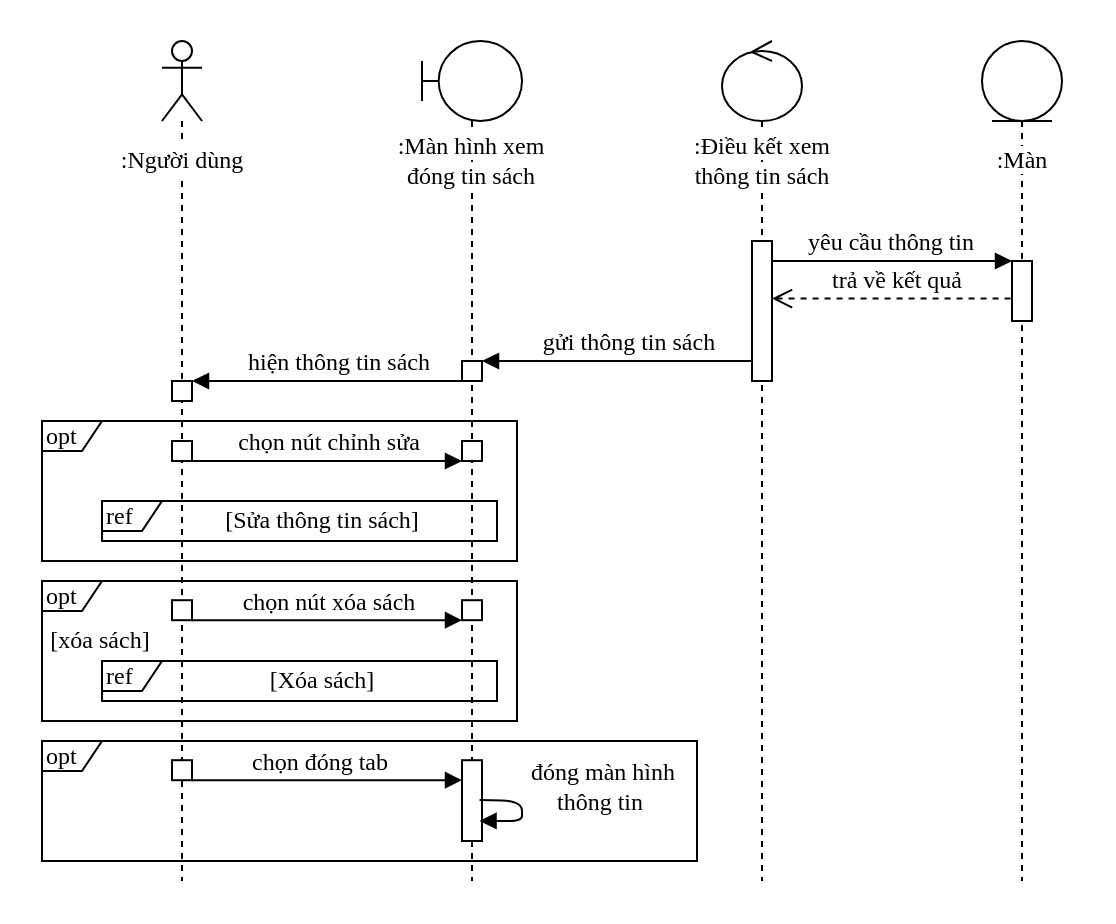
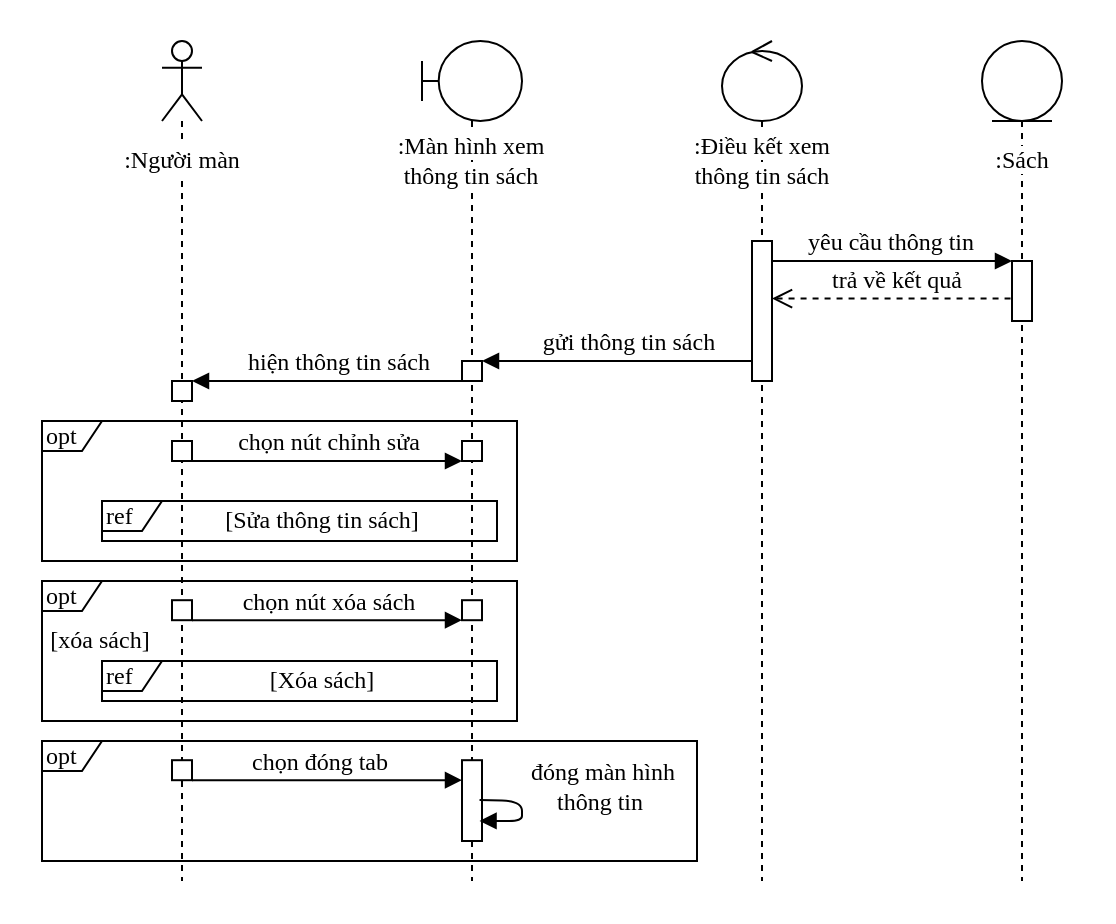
  <mxCell id="0" />
  <mxCell id="1" parent="0" />
  <mxCell id="2" value="" style="shape=umlLifeline;participant=umlActor;perimeter=lifelinePerimeter;whiteSpace=wrap;html=1;container=1;collapsible=0;recursiveResize=0;verticalAlign=top;spacingTop=36;labelBackgroundColor=#ffffff;outlineConnect=0;fontFamily=Times New Roman;fontSize=11;" parent="1" vertex="1"><mxGeometry x="80.5" y="20" width="20" height="420" as="geometry" /></mxCell>
  <mxCell id="3" value="" style="html=1;points=[];perimeter=orthogonalPerimeter;fontFamily=Times New Roman;fontSize=12;" parent="2" vertex="1"><mxGeometry x="5" y="170" width="10" height="10" as="geometry" /></mxCell>
- <mxCell id="4" value=":Người dùng" style="text;html=1;strokeColor=none;fillColor=#FFFFFF;align=center;verticalAlign=middle;whiteSpace=wrap;rounded=0;fontSize=12;fontFamily=Times New Roman;" parent="1" vertex="1"><mxGeometry x="55.5" y="70" width="70" height="20" as="geometry" /></mxCell>
+ <mxCell id="4" value=":Người màn" style="text;html=1;strokeColor=none;fillColor=#FFFFFF;align=center;verticalAlign=middle;whiteSpace=wrap;rounded=0;fontSize=12;fontFamily=Times New Roman;" parent="1" vertex="1"><mxGeometry x="55.5" y="70" width="70" height="20" as="geometry" /></mxCell>
  <mxCell id="5" value="" style="shape=umlLifeline;participant=umlBoundary;perimeter=lifelinePerimeter;whiteSpace=wrap;html=1;container=1;collapsible=0;recursiveResize=0;verticalAlign=top;spacingTop=36;labelBackgroundColor=#ffffff;outlineConnect=0;fontFamily=Times New Roman;fontSize=12;" parent="1" vertex="1"><mxGeometry x="210.5" y="20" width="50" height="420" as="geometry" /></mxCell>
  <mxCell id="6" value="" style="html=1;points=[];perimeter=orthogonalPerimeter;fontFamily=Times New Roman;fontSize=12;" parent="5" vertex="1"><mxGeometry x="20" y="160" width="10" height="10" as="geometry" /></mxCell>
  <mxCell id="7" value="" style="shape=umlLifeline;participant=umlControl;perimeter=lifelinePerimeter;whiteSpace=wrap;html=1;container=1;collapsible=0;recursiveResize=0;verticalAlign=top;spacingTop=36;labelBackgroundColor=#ffffff;outlineConnect=0;fontFamily=Times New Roman;fontSize=12;" parent="1" vertex="1"><mxGeometry x="360.5" y="20" width="40" height="420" as="geometry" /></mxCell>
  <mxCell id="8" value="" style="shape=umlLifeline;participant=umlEntity;perimeter=lifelinePerimeter;whiteSpace=wrap;html=1;container=1;collapsible=0;recursiveResize=0;verticalAlign=top;spacingTop=36;labelBackgroundColor=#ffffff;outlineConnect=0;fontFamily=Times New Roman;fontSize=12;" parent="1" vertex="1"><mxGeometry x="490.5" y="20" width="40" height="420" as="geometry" /></mxCell>
  <mxCell id="9" value="" style="html=1;points=[];perimeter=orthogonalPerimeter;fontFamily=Times New Roman;fontSize=12;" parent="8" vertex="1"><mxGeometry x="15" y="110" width="10" height="30" as="geometry" /></mxCell>
  <mxCell id="10" value="" style="html=1;points=[];perimeter=orthogonalPerimeter;fontFamily=Times New Roman;fontSize=12;" parent="1" vertex="1"><mxGeometry x="375.5" y="120" width="10" height="70" as="geometry" /></mxCell>
  <mxCell id="11" value="trả về kết quả" style="html=1;verticalAlign=bottom;endArrow=open;dashed=1;endSize=8;fontFamily=Times New Roman;fontSize=12;exitX=-0.072;exitY=0.626;exitDx=0;exitDy=0;exitPerimeter=0;" parent="1" source="9" target="10" edge="1"><mxGeometry x="-0.042" relative="1" as="geometry"><mxPoint x="500.5" y="190" as="sourcePoint" /><mxPoint x="420.5" y="190" as="targetPoint" /><Array as="points" /><mxPoint as="offset" /></mxGeometry></mxCell>
- <mxCell id="12" value="&lt;span style=&quot;background-color: rgb(255 , 255 , 255)&quot;&gt;:Màn hình xem đóng tin sách&lt;/span&gt;" style="text;html=1;strokeColor=none;fillColor=none;align=center;verticalAlign=middle;whiteSpace=wrap;rounded=0;fontFamily=Times New Roman;fontSize=12;" parent="1" vertex="1"><mxGeometry x="194.88" y="70" width="81.25" height="20" as="geometry" /></mxCell>
+ <mxCell id="12" value="&lt;span style=&quot;background-color: rgb(255 , 255 , 255)&quot;&gt;:Màn hình xem thông tin sách&lt;/span&gt;" style="text;html=1;strokeColor=none;fillColor=none;align=center;verticalAlign=middle;whiteSpace=wrap;rounded=0;fontFamily=Times New Roman;fontSize=12;" parent="1" vertex="1"><mxGeometry x="194.88" y="70" width="81.25" height="20" as="geometry" /></mxCell>
  <mxCell id="13" value="&lt;span style=&quot;background-color: rgb(255 , 255 , 255)&quot;&gt;:Điều kết&amp;nbsp;&lt;/span&gt;&lt;span style=&quot;background-color: rgb(255 , 255 , 255)&quot;&gt;xem thông tin sách&lt;/span&gt;" style="text;html=1;strokeColor=none;fillColor=none;align=center;verticalAlign=middle;whiteSpace=wrap;rounded=0;fontFamily=Times New Roman;fontSize=12;" parent="1" vertex="1"><mxGeometry x="336.75" y="70" width="87.5" height="20" as="geometry" /></mxCell>
- <mxCell id="14" value="&lt;span style=&quot;background-color: rgb(255 , 255 , 255)&quot;&gt;:Màn&lt;/span&gt;" style="text;html=1;strokeColor=none;fillColor=none;align=center;verticalAlign=middle;whiteSpace=wrap;rounded=0;fontFamily=Times New Roman;fontSize=12;" parent="1" vertex="1"><mxGeometry x="485.5" y="70" width="50" height="20" as="geometry" /></mxCell>
+ <mxCell id="14" value="&lt;span style=&quot;background-color: rgb(255 , 255 , 255)&quot;&gt;:Sách&lt;/span&gt;" style="text;html=1;strokeColor=none;fillColor=none;align=center;verticalAlign=middle;whiteSpace=wrap;rounded=0;fontFamily=Times New Roman;fontSize=12;" parent="1" vertex="1"><mxGeometry x="485.5" y="70" width="50" height="20" as="geometry" /></mxCell>
  <mxCell id="15" value="" style="html=1;verticalAlign=bottom;endArrow=block;" parent="1" source="10" target="9" edge="1"><mxGeometry width="80" relative="1" as="geometry"><mxPoint x="428" y="140" as="sourcePoint" /><mxPoint x="508" y="140" as="targetPoint" /><Array as="points"><mxPoint x="450.5" y="130" /></Array></mxGeometry></mxCell>
  <mxCell id="16" value="&lt;font face=&quot;times new roman&quot;&gt;&lt;span style=&quot;font-size: 12px&quot;&gt;yêu cầu thông tin&lt;/span&gt;&lt;/font&gt;" style="edgeLabel;html=1;align=center;verticalAlign=middle;resizable=0;points=[];" parent="15" vertex="1" connectable="0"><mxGeometry x="0.359" relative="1" as="geometry"><mxPoint x="-23.1" y="-10" as="offset" /></mxGeometry></mxCell>
  <mxCell id="17" value="" style="html=1;verticalAlign=bottom;endArrow=block;" parent="1" target="6" edge="1"><mxGeometry width="80" relative="1" as="geometry"><mxPoint x="375.5" y="180" as="sourcePoint" /><mxPoint x="385.5" y="114.71" as="targetPoint" /><Array as="points" /></mxGeometry></mxCell>
  <mxCell id="18" value="&lt;font face=&quot;times new roman&quot;&gt;&lt;span style=&quot;font-size: 12px&quot;&gt;gửi thông tin sách&lt;/span&gt;&lt;/font&gt;" style="edgeLabel;html=1;align=center;verticalAlign=middle;resizable=0;points=[];" parent="17" vertex="1" connectable="0"><mxGeometry x="0.359" relative="1" as="geometry"><mxPoint x="30" y="-10" as="offset" /></mxGeometry></mxCell>
  <mxCell id="19" value="" style="html=1;verticalAlign=bottom;endArrow=block;" parent="1" source="6" target="3" edge="1"><mxGeometry width="80" relative="1" as="geometry"><mxPoint x="227.95" y="-20" as="sourcePoint" /><mxPoint x="93.05" y="-20" as="targetPoint" /><Array as="points" /></mxGeometry></mxCell>
  <mxCell id="20" value="&lt;font face=&quot;times new roman&quot;&gt;&lt;span style=&quot;font-size: 12px&quot;&gt;hiện thông tin sách&lt;/span&gt;&lt;/font&gt;" style="edgeLabel;html=1;align=center;verticalAlign=middle;resizable=0;points=[];" parent="19" vertex="1" connectable="0"><mxGeometry x="0.359" relative="1" as="geometry"><mxPoint x="30" y="-10" as="offset" /></mxGeometry></mxCell>
  <mxCell id="21" value="opt" style="shape=umlFrame;whiteSpace=wrap;html=1;width=30;height=15;fontFamily=Times New Roman;fontSize=12;align=left;" parent="1" vertex="1"><mxGeometry x="20.5" y="210" width="237.5" height="70" as="geometry" /></mxCell>
  <mxCell id="22" value="" style="html=1;points=[];perimeter=orthogonalPerimeter;fontFamily=Times New Roman;fontSize=12;" parent="1" vertex="1"><mxGeometry x="85.5" y="220" width="10" height="10" as="geometry" /></mxCell>
  <mxCell id="23" value="" style="html=1;points=[];perimeter=orthogonalPerimeter;fontFamily=Times New Roman;fontSize=12;" parent="1" vertex="1"><mxGeometry x="230.5" y="220" width="10" height="10" as="geometry" /></mxCell>
  <mxCell id="24" value="" style="html=1;points=[];perimeter=orthogonalPerimeter;fontFamily=Times New Roman;fontSize=12;" parent="1" vertex="1"><mxGeometry x="85.5" y="220" width="10" height="10" as="geometry" /></mxCell>
  <mxCell id="25" value="chọn nút chỉnh sửa" style="html=1;verticalAlign=bottom;endArrow=block;fontFamily=Times New Roman;fontSize=12;" parent="1" source="22" target="23" edge="1"><mxGeometry width="80" relative="1" as="geometry"><mxPoint x="93" y="249.66" as="sourcePoint" /><mxPoint x="228" y="249.66" as="targetPoint" /><Array as="points"><mxPoint x="130.5" y="230" /></Array></mxGeometry></mxCell>
  <mxCell id="26" value="ref" style="shape=umlFrame;whiteSpace=wrap;html=1;fontFamily=Times New Roman;fontSize=12;align=left;width=30;height=15;" parent="1" vertex="1"><mxGeometry x="50.5" y="250" width="197.5" height="20" as="geometry" /></mxCell>
  <mxCell id="27" value="[Sửa thông tin sách]" style="text;html=1;strokeColor=none;fillColor=none;align=center;verticalAlign=middle;whiteSpace=wrap;rounded=0;fontFamily=Times New Roman;fontSize=12;" parent="1" vertex="1"><mxGeometry x="100.5" y="250" width="120" height="20" as="geometry" /></mxCell>
  <mxCell id="28" value="opt" style="shape=umlFrame;whiteSpace=wrap;html=1;width=30;height=15;fontFamily=Times New Roman;fontSize=12;align=left;" parent="1" vertex="1"><mxGeometry x="20.5" y="290" width="237.5" height="70" as="geometry" /></mxCell>
  <mxCell id="29" value="" style="html=1;points=[];perimeter=orthogonalPerimeter;fontFamily=Times New Roman;fontSize=12;" parent="1" vertex="1"><mxGeometry x="230.5" y="299.6" width="10" height="10" as="geometry" /></mxCell>
  <mxCell id="30" value="" style="html=1;points=[];perimeter=orthogonalPerimeter;fontFamily=Times New Roman;fontSize=12;" parent="1" vertex="1"><mxGeometry x="85.5" y="299.6" width="10" height="10" as="geometry" /></mxCell>
  <mxCell id="31" value="[xóa sách]" style="text;html=1;strokeColor=none;fillColor=none;align=center;verticalAlign=middle;whiteSpace=wrap;rounded=0;fontFamily=Times New Roman;fontSize=12;" parent="1" vertex="1"><mxGeometry x="20.5" y="310" width="57.5" height="20" as="geometry" /></mxCell>
  <mxCell id="32" value="chọn nút xóa sách" style="html=1;verticalAlign=bottom;endArrow=block;fontFamily=Times New Roman;fontSize=12;" parent="1" target="29" edge="1"><mxGeometry width="80" relative="1" as="geometry"><mxPoint x="95.5" y="309.6" as="sourcePoint" /><mxPoint x="228" y="329.26" as="targetPoint" /><Array as="points"><mxPoint x="130.5" y="309.6" /></Array></mxGeometry></mxCell>
  <mxCell id="33" value="ref" style="shape=umlFrame;whiteSpace=wrap;html=1;fontFamily=Times New Roman;fontSize=12;align=left;width=30;height=15;" parent="1" vertex="1"><mxGeometry x="50.5" y="330" width="197.5" height="20" as="geometry" /></mxCell>
  <mxCell id="34" value="[Xóa sách]" style="text;html=1;strokeColor=none;fillColor=none;align=center;verticalAlign=middle;whiteSpace=wrap;rounded=0;fontFamily=Times New Roman;fontSize=12;" parent="1" vertex="1"><mxGeometry x="100.5" y="330" width="120" height="20" as="geometry" /></mxCell>
  <mxCell id="35" value="opt" style="shape=umlFrame;whiteSpace=wrap;html=1;width=30;height=15;fontFamily=Times New Roman;fontSize=12;align=left;" parent="1" vertex="1"><mxGeometry x="20.5" y="370" width="327.5" height="60" as="geometry" /></mxCell>
  <mxCell id="36" value="" style="html=1;points=[];perimeter=orthogonalPerimeter;fontFamily=Times New Roman;fontSize=12;" parent="1" vertex="1"><mxGeometry x="230.5" y="379.6" width="10" height="40.4" as="geometry" /></mxCell>
  <mxCell id="37" value="" style="html=1;points=[];perimeter=orthogonalPerimeter;fontFamily=Times New Roman;fontSize=12;" parent="1" vertex="1"><mxGeometry x="85.5" y="379.6" width="10" height="10" as="geometry" /></mxCell>
  <mxCell id="38" value="chọn đóng tab&amp;nbsp;" style="html=1;verticalAlign=bottom;endArrow=block;fontFamily=Times New Roman;fontSize=12;" parent="1" target="36" edge="1"><mxGeometry x="-0.037" width="80" relative="1" as="geometry"><mxPoint x="95.5" y="389.6" as="sourcePoint" /><mxPoint x="228" y="409.26" as="targetPoint" /><Array as="points"><mxPoint x="130.5" y="389.6" /></Array><mxPoint as="offset" /></mxGeometry></mxCell>
  <mxCell id="39" value="đóng màn hình&lt;br&gt;thông tin&amp;nbsp;" style="html=1;verticalAlign=bottom;endArrow=block;fontFamily=Times New Roman;fontSize=12;exitX=0.878;exitY=0.491;exitDx=0;exitDy=0;exitPerimeter=0;entryX=0.878;entryY=0.752;entryDx=0;entryDy=0;entryPerimeter=0;" parent="1" source="36" target="36" edge="1"><mxGeometry x="0.191" y="-40" width="80" relative="1" as="geometry"><mxPoint x="250.5" y="399.63" as="sourcePoint" /><mxPoint x="385.5" y="399.63" as="targetPoint" /><Array as="points"><mxPoint x="260.5" y="400" /><mxPoint x="260.5" y="410" /></Array><mxPoint x="40" y="40" as="offset" /></mxGeometry></mxCell>
